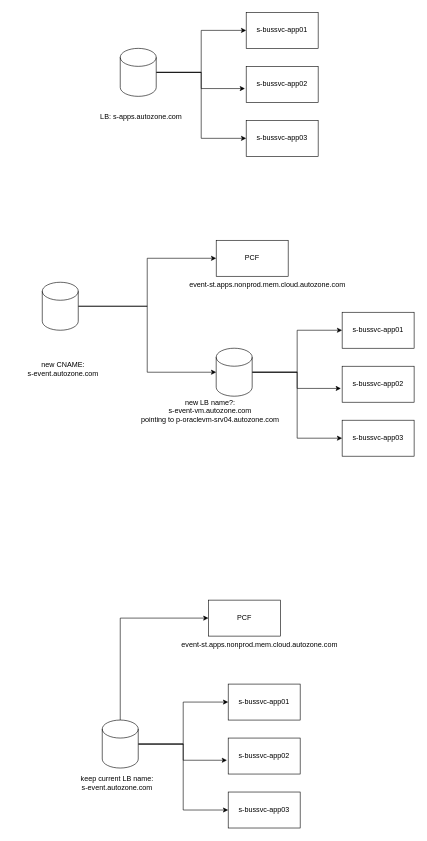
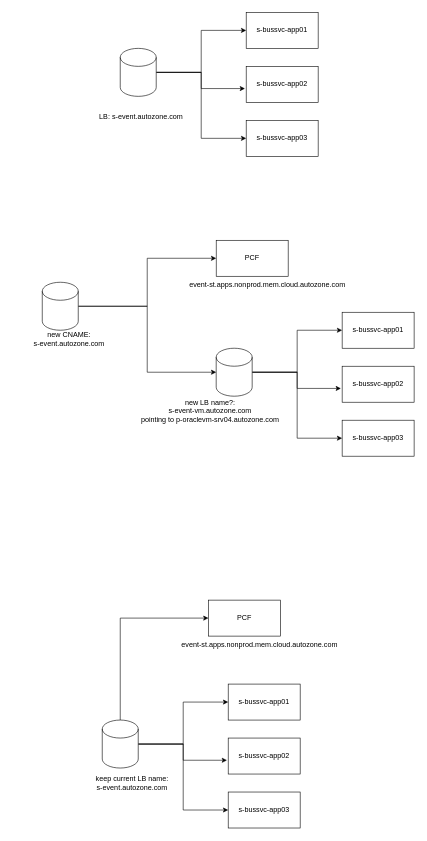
  <mxCell id="0" />
  <mxCell id="1" parent="0" />
  <mxCell id="2" style="edgeStyle=orthogonalEdgeStyle;rounded=0;orthogonalLoop=1;jettySize=auto;html=1;exitX=1;exitY=0.5;exitDx=0;exitDy=0;exitPerimeter=0;entryX=0;entryY=0.5;entryDx=0;entryDy=0;" edge="1" parent="1" source="5" target="7"><mxGeometry relative="1" as="geometry" /></mxCell>
  <mxCell id="3" style="edgeStyle=orthogonalEdgeStyle;rounded=0;orthogonalLoop=1;jettySize=auto;html=1;entryX=-0.017;entryY=0.617;entryDx=0;entryDy=0;entryPerimeter=0;" edge="1" parent="1" source="5" target="8"><mxGeometry relative="1" as="geometry" /></mxCell>
  <mxCell id="4" style="edgeStyle=orthogonalEdgeStyle;rounded=0;orthogonalLoop=1;jettySize=auto;html=1;entryX=0;entryY=0.5;entryDx=0;entryDy=0;" edge="1" parent="1" source="5" target="9"><mxGeometry relative="1" as="geometry" /></mxCell>
  <mxCell id="5" value="" style="shape=cylinder3;whiteSpace=wrap;html=1;boundedLbl=1;backgroundOutline=1;size=15;" vertex="1" parent="1"><mxGeometry x="200" y="80" width="60" height="80" as="geometry" /></mxCell>
- <mxCell id="6" value="LB: s-apps.autozone.com" style="text;html=1;strokeColor=none;fillColor=none;align=center;verticalAlign=middle;whiteSpace=wrap;rounded=0;" vertex="1" parent="1"><mxGeometry x="140" y="180" width="190" height="30" as="geometry" /></mxCell>
+ <mxCell id="6" value="LB: s-event.autozone.com" style="text;html=1;strokeColor=none;fillColor=none;align=center;verticalAlign=middle;whiteSpace=wrap;rounded=0;" vertex="1" parent="1"><mxGeometry x="140" y="180" width="190" height="30" as="geometry" /></mxCell>
  <mxCell id="7" value="s-bussvc-app01" style="rounded=0;whiteSpace=wrap;html=1;" vertex="1" parent="1"><mxGeometry x="410" y="20" width="120" height="60" as="geometry" /></mxCell>
  <mxCell id="8" value="s-bussvc-app02" style="rounded=0;whiteSpace=wrap;html=1;" vertex="1" parent="1"><mxGeometry x="410" y="110" width="120" height="60" as="geometry" /></mxCell>
  <mxCell id="9" value="s-bussvc-app03" style="rounded=0;whiteSpace=wrap;html=1;" vertex="1" parent="1"><mxGeometry x="410" y="200" width="120" height="60" as="geometry" /></mxCell>
  <mxCell id="10" style="edgeStyle=orthogonalEdgeStyle;rounded=0;orthogonalLoop=1;jettySize=auto;html=1;exitX=1;exitY=0.5;exitDx=0;exitDy=0;exitPerimeter=0;entryX=0;entryY=0.5;entryDx=0;entryDy=0;" edge="1" parent="1" source="13" target="15"><mxGeometry relative="1" as="geometry" /></mxCell>
  <mxCell id="11" style="edgeStyle=orthogonalEdgeStyle;rounded=0;orthogonalLoop=1;jettySize=auto;html=1;entryX=-0.017;entryY=0.617;entryDx=0;entryDy=0;entryPerimeter=0;" edge="1" parent="1" source="13" target="16"><mxGeometry relative="1" as="geometry" /></mxCell>
  <mxCell id="12" style="edgeStyle=orthogonalEdgeStyle;rounded=0;orthogonalLoop=1;jettySize=auto;html=1;entryX=0;entryY=0.5;entryDx=0;entryDy=0;" edge="1" parent="1" source="13" target="17"><mxGeometry relative="1" as="geometry" /></mxCell>
  <mxCell id="13" value="" style="shape=cylinder3;whiteSpace=wrap;html=1;boundedLbl=1;backgroundOutline=1;size=15;" vertex="1" parent="1"><mxGeometry x="360" y="580" width="60" height="80" as="geometry" /></mxCell>
- <mxCell id="14" value="new CNAME:&lt;br&gt;s-event.autozone.com" style="text;html=1;strokeColor=none;fillColor=none;align=center;verticalAlign=middle;whiteSpace=wrap;rounded=0;" vertex="1" parent="1"><mxGeometry x="10" y="600" width="190" height="30" as="geometry" /></mxCell>
+ <mxCell id="14" value="new CNAME:&lt;br&gt;s-event.autozone.com" style="text;html=1;strokeColor=none;fillColor=none;align=center;verticalAlign=middle;whiteSpace=wrap;rounded=0;" vertex="1" parent="1"><mxGeometry y="550" width="190" height="30" as="geometry" x="20" /></mxCell>
  <mxCell id="15" value="s-bussvc-app01" style="rounded=0;whiteSpace=wrap;html=1;" vertex="1" parent="1"><mxGeometry x="570" y="520" width="120" height="60" as="geometry" /></mxCell>
  <mxCell id="16" value="s-bussvc-app02" style="rounded=0;whiteSpace=wrap;html=1;" vertex="1" parent="1"><mxGeometry x="570" y="610" width="120" height="60" as="geometry" /></mxCell>
  <mxCell id="17" value="s-bussvc-app03" style="rounded=0;whiteSpace=wrap;html=1;" vertex="1" parent="1"><mxGeometry x="570" y="700" width="120" height="60" as="geometry" /></mxCell>
  <mxCell id="18" value="PCF" style="rounded=0;whiteSpace=wrap;html=1;" vertex="1" parent="1"><mxGeometry x="360" y="400" width="120" height="60" as="geometry" /></mxCell>
  <mxCell id="19" style="edgeStyle=orthogonalEdgeStyle;rounded=0;orthogonalLoop=1;jettySize=auto;html=1;exitX=1;exitY=0.5;exitDx=0;exitDy=0;exitPerimeter=0;entryX=0;entryY=0.5;entryDx=0;entryDy=0;" edge="1" parent="1" source="21" target="18"><mxGeometry relative="1" as="geometry" /></mxCell>
  <mxCell id="20" style="edgeStyle=orthogonalEdgeStyle;rounded=0;orthogonalLoop=1;jettySize=auto;html=1;entryX=0;entryY=0.5;entryDx=0;entryDy=0;entryPerimeter=0;" edge="1" parent="1" source="21" target="13"><mxGeometry relative="1" as="geometry" /></mxCell>
  <mxCell id="21" value="" style="shape=cylinder3;whiteSpace=wrap;html=1;boundedLbl=1;backgroundOutline=1;size=15;" vertex="1" parent="1"><mxGeometry x="70" y="470" width="60" height="80" as="geometry" /></mxCell>
  <mxCell id="22" value="new LB name?:&lt;br&gt;s-event-vm.autozone.com&lt;br&gt;pointing to p-oraclevm-srv04.autozone.com" style="text;html=1;strokeColor=none;fillColor=none;align=center;verticalAlign=middle;whiteSpace=wrap;rounded=0;" vertex="1" parent="1"><mxGeometry x="220" y="670" width="260" height="30" as="geometry" /></mxCell>
  <mxCell id="23" value="event-st.apps.nonprod.mem.cloud.autozone.com" style="text;html=1;strokeColor=none;fillColor=none;align=center;verticalAlign=middle;whiteSpace=wrap;rounded=0;" vertex="1" parent="1"><mxGeometry x="303" y="460" width="285" height="30" as="geometry" /></mxCell>
  <mxCell id="24" style="edgeStyle=orthogonalEdgeStyle;rounded=0;orthogonalLoop=1;jettySize=auto;html=1;exitX=1;exitY=0.5;exitDx=0;exitDy=0;exitPerimeter=0;entryX=0;entryY=0.5;entryDx=0;entryDy=0;" edge="1" source="28" target="29" parent="1"><mxGeometry relative="1" as="geometry" /></mxCell>
  <mxCell id="25" style="edgeStyle=orthogonalEdgeStyle;rounded=0;orthogonalLoop=1;jettySize=auto;html=1;entryX=-0.017;entryY=0.617;entryDx=0;entryDy=0;entryPerimeter=0;" edge="1" source="28" target="30" parent="1"><mxGeometry relative="1" as="geometry" /></mxCell>
  <mxCell id="26" style="edgeStyle=orthogonalEdgeStyle;rounded=0;orthogonalLoop=1;jettySize=auto;html=1;entryX=0;entryY=0.5;entryDx=0;entryDy=0;" edge="1" source="28" target="31" parent="1"><mxGeometry relative="1" as="geometry" /></mxCell>
  <mxCell id="27" style="edgeStyle=orthogonalEdgeStyle;rounded=0;orthogonalLoop=1;jettySize=auto;html=1;exitX=0.5;exitY=0;exitDx=0;exitDy=0;exitPerimeter=0;entryX=0;entryY=0.5;entryDx=0;entryDy=0;" edge="1" parent="1" source="28" target="33"><mxGeometry relative="1" as="geometry" /></mxCell>
  <mxCell id="28" value="" style="shape=cylinder3;whiteSpace=wrap;html=1;boundedLbl=1;backgroundOutline=1;size=15;" vertex="1" parent="1"><mxGeometry x="170" y="1200" width="60" height="80" as="geometry" /></mxCell>
  <mxCell id="29" value="s-bussvc-app01" style="rounded=0;whiteSpace=wrap;html=1;" vertex="1" parent="1"><mxGeometry x="380" y="1140" width="120" height="60" as="geometry" /></mxCell>
  <mxCell id="30" value="s-bussvc-app02" style="rounded=0;whiteSpace=wrap;html=1;" vertex="1" parent="1"><mxGeometry x="380" y="1230" width="120" height="60" as="geometry" /></mxCell>
  <mxCell id="31" value="s-bussvc-app03" style="rounded=0;whiteSpace=wrap;html=1;" vertex="1" parent="1"><mxGeometry x="380" y="1320" width="120" height="60" as="geometry" /></mxCell>
- <mxCell id="32" value="keep current LB name: &lt;br&gt;s-event.autozone.com" style="text;html=1;strokeColor=none;fillColor=none;align=center;verticalAlign=middle;whiteSpace=wrap;rounded=0;" vertex="1" parent="1"><mxGeometry x="100" y="1290" width="190" height="30" as="geometry" /></mxCell>
+ <mxCell id="32" value="keep current LB name: &lt;br&gt;s-event.autozone.com" style="text;html=1;strokeColor=none;fillColor=none;align=center;verticalAlign=middle;whiteSpace=wrap;rounded=0;" vertex="1" parent="1"><mxGeometry x="125" y="1290" width="190" height="30" as="geometry" /></mxCell>
  <mxCell id="33" value="PCF" style="rounded=0;whiteSpace=wrap;html=1;" vertex="1" parent="1"><mxGeometry x="347" y="1000" width="120" height="60" as="geometry" /></mxCell>
  <mxCell id="34" value="event-st.apps.nonprod.mem.cloud.autozone.com" style="text;html=1;strokeColor=none;fillColor=none;align=center;verticalAlign=middle;whiteSpace=wrap;rounded=0;" vertex="1" parent="1"><mxGeometry x="290" y="1060" width="285" height="30" as="geometry" /></mxCell>
